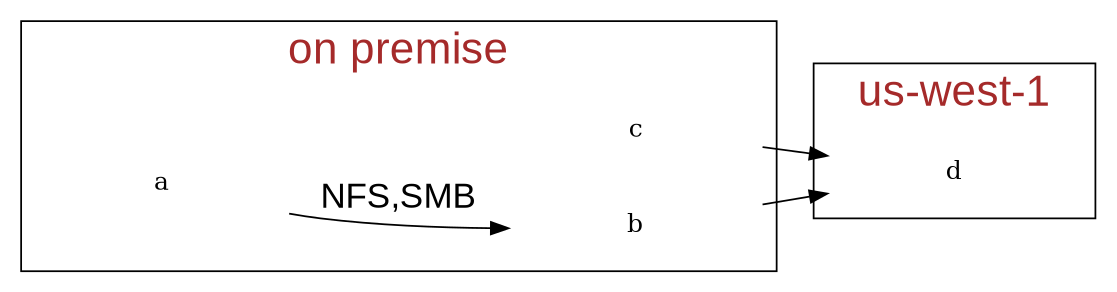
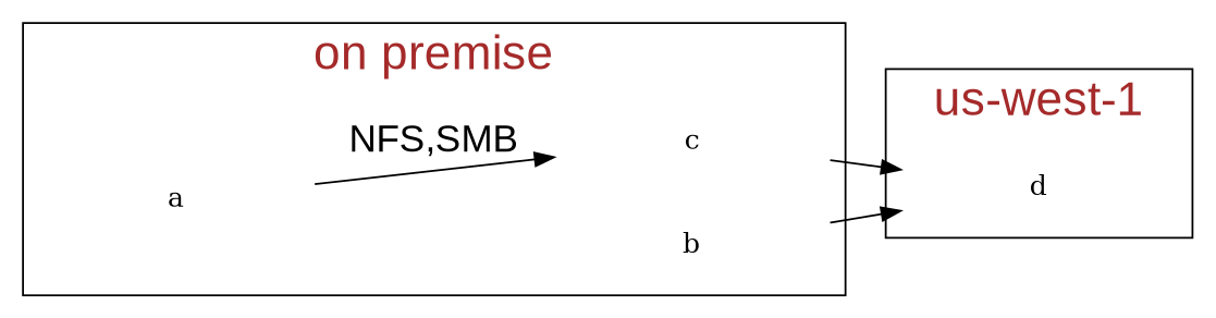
  digraph {
    fontcolor=brown
    fontname=Arial
    fontsize=25
    rankdir=LR
    node [margin=0 shape=none]
    edge [fontname=Arial fontsize=20]
    a [width=2]
    c [width=2]
    b [width=2]
    d [width=2]
    subgraph cluster_1 {
      label="on premise"
      a
      c
      b
    }
    subgraph cluster_2 {
      label="us-west-1"
      d
    }
-   a -> b [label="NFS,SMB"]
+   a -> c [label="NFS,SMB"]
    c -> d
    b -> d
  }
